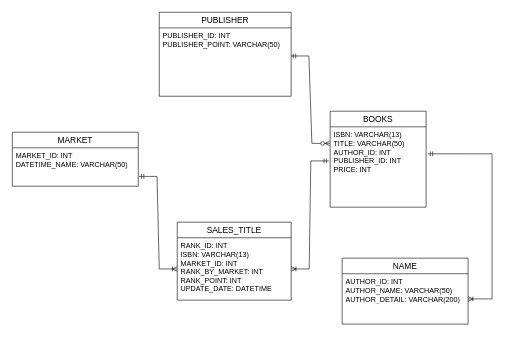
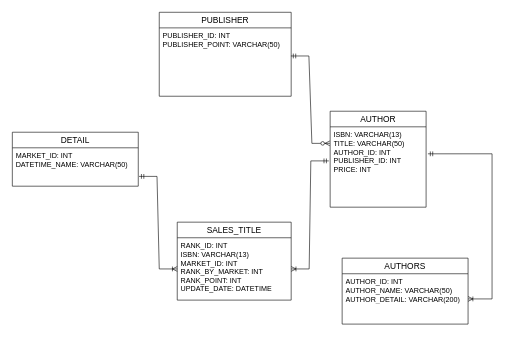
  <mxCell id="0" />
  <mxCell id="1" parent="0" />
- <mxCell id="2" value="MARKET" style="swimlane;fontStyle=0;childLayout=stackLayout;horizontal=1;startSize=26;horizontalStack=0;resizeParent=1;resizeParentMax=0;resizeLast=0;collapsible=1;marginBottom=0;align=center;fontSize=14;" vertex="1" parent="1"><mxGeometry x="20" y="220" width="210" height="90" as="geometry" /></mxCell>
+ <mxCell id="2" value="DETAIL" style="swimlane;fontStyle=0;childLayout=stackLayout;horizontal=1;startSize=26;horizontalStack=0;resizeParent=1;resizeParentMax=0;resizeLast=0;collapsible=1;marginBottom=0;align=center;fontSize=14;" vertex="1" parent="1"><mxGeometry x="20" y="220" width="210" height="90" as="geometry" /></mxCell>
  <mxCell id="3" value="MARKET_ID: INT&lt;br&gt;DATETIME_NAME: VARCHAR(50)" style="text;strokeColor=none;fillColor=none;spacingLeft=4;spacingRight=4;overflow=hidden;rotatable=0;points=[[0,0.5],[1,0.5]];portConstraint=eastwest;fontSize=12;whiteSpace=wrap;html=1;" vertex="1" parent="2"><mxGeometry y="26" width="210" height="64" as="geometry" /></mxCell>
  <mxCell id="4" value="PUBLISHER" style="swimlane;fontStyle=0;childLayout=stackLayout;horizontal=1;startSize=26;horizontalStack=0;resizeParent=1;resizeParentMax=0;resizeLast=0;collapsible=1;marginBottom=0;align=center;fontSize=14;" vertex="1" parent="1"><mxGeometry x="265" y="20" width="220" height="140" as="geometry" /></mxCell>
  <mxCell id="5" value="PUBLISHER_ID: INT&lt;br&gt;PUBLISHER_POINT: VARCHAR(50)" style="text;strokeColor=none;fillColor=none;spacingLeft=4;spacingRight=4;overflow=hidden;rotatable=0;points=[[0,0.5],[1,0.5]];portConstraint=eastwest;fontSize=12;whiteSpace=wrap;html=1;" vertex="1" parent="4"><mxGeometry y="26" width="220" height="114" as="geometry" /></mxCell>
  <mxCell id="6" value="SALES_TITLE" style="swimlane;fontStyle=0;childLayout=stackLayout;horizontal=1;startSize=26;horizontalStack=0;resizeParent=1;resizeParentMax=0;resizeLast=0;collapsible=1;marginBottom=0;align=center;fontSize=14;" vertex="1" parent="1"><mxGeometry x="295" y="370" width="190" height="130" as="geometry" /></mxCell>
  <mxCell id="7" value="RANK_ID: INT&lt;br&gt;ISBN: VARCHAR(13)&lt;br&gt;MARKET_ID: INT&lt;br&gt;RANK_BY_MARKET: INT&lt;br&gt;RANK_POINT: INT&lt;br&gt;UPDATE_DATE: DATETIME" style="text;strokeColor=none;fillColor=none;spacingLeft=4;spacingRight=4;overflow=hidden;rotatable=0;points=[[0,0.5],[1,0.5]];portConstraint=eastwest;fontSize=12;whiteSpace=wrap;html=1;" vertex="1" parent="6"><mxGeometry y="26" width="190" height="104" as="geometry" /></mxCell>
- <mxCell id="8" value="BOOKS" style="swimlane;fontStyle=0;childLayout=stackLayout;horizontal=1;startSize=26;horizontalStack=0;resizeParent=1;resizeParentMax=0;resizeLast=0;collapsible=1;marginBottom=0;align=center;fontSize=14;" vertex="1" parent="1"><mxGeometry x="550" y="185" width="160" height="160" as="geometry" /></mxCell>
+ <mxCell id="8" value="AUTHOR" style="swimlane;fontStyle=0;childLayout=stackLayout;horizontal=1;startSize=26;horizontalStack=0;resizeParent=1;resizeParentMax=0;resizeLast=0;collapsible=1;marginBottom=0;align=center;fontSize=14;" vertex="1" parent="1"><mxGeometry x="550" y="185" width="160" height="160" as="geometry" /></mxCell>
  <mxCell id="9" value="ISBN: VARCHAR(13)&lt;div&gt;TITLE: VARCHAR(50)&lt;/div&gt;&lt;div&gt;AUTHOR_ID: INT&lt;/div&gt;&lt;div&gt;PUBLISHER_ID: INT&lt;/div&gt;&lt;div&gt;PRICE: INT&lt;/div&gt;" style="text;strokeColor=none;fillColor=none;spacingLeft=4;spacingRight=4;overflow=hidden;rotatable=0;points=[[0,0.5],[1,0.5]];portConstraint=eastwest;fontSize=12;whiteSpace=wrap;html=1;" vertex="1" parent="8"><mxGeometry y="26" width="160" height="134" as="geometry" /></mxCell>
- <mxCell id="10" value="NAME" style="swimlane;fontStyle=0;childLayout=stackLayout;horizontal=1;startSize=26;horizontalStack=0;resizeParent=1;resizeParentMax=0;resizeLast=0;collapsible=1;marginBottom=0;align=center;fontSize=14;" vertex="1" parent="1"><mxGeometry x="570" y="430" width="210" height="110" as="geometry" /></mxCell>
+ <mxCell id="10" value="AUTHORS" style="swimlane;fontStyle=0;childLayout=stackLayout;horizontal=1;startSize=26;horizontalStack=0;resizeParent=1;resizeParentMax=0;resizeLast=0;collapsible=1;marginBottom=0;align=center;fontSize=14;" vertex="1" parent="1"><mxGeometry x="570" y="430" width="210" height="110" as="geometry" /></mxCell>
  <mxCell id="11" value="AUTHOR_ID: INT&lt;br&gt;AUTHOR_NAME: VARCHAR(50)&lt;div&gt;AUTHOR_DETAIL: VARCHAR(200)&lt;/div&gt;" style="text;strokeColor=none;fillColor=none;spacingLeft=4;spacingRight=4;overflow=hidden;rotatable=0;points=[[0,0.5],[1,0.5]];portConstraint=eastwest;fontSize=12;whiteSpace=wrap;html=1;" vertex="1" parent="10"><mxGeometry y="26" width="210" height="84" as="geometry" /></mxCell>
  <mxCell id="12" value="" style="edgeStyle=entityRelationEdgeStyle;fontSize=12;html=1;endArrow=ERoneToMany;startArrow=ERmandOne;rounded=0;exitX=1.006;exitY=0.745;exitDx=0;exitDy=0;exitPerimeter=0;entryX=0;entryY=0.5;entryDx=0;entryDy=0;" edge="1" parent="1" source="3" target="7"><mxGeometry width="100" height="100" relative="1" as="geometry"><mxPoint x="470" y="430" as="sourcePoint" /><mxPoint x="570" y="330" as="targetPoint" /></mxGeometry></mxCell>
  <mxCell id="13" value="" style="edgeStyle=entityRelationEdgeStyle;fontSize=12;html=1;endArrow=ERzeroToMany;startArrow=ERmandOne;rounded=0;entryX=-0.003;entryY=0.206;entryDx=0;entryDy=0;entryPerimeter=0;exitX=0.998;exitY=0.411;exitDx=0;exitDy=0;exitPerimeter=0;" edge="1" parent="1" source="5" target="9"><mxGeometry width="100" height="100" relative="1" as="geometry"><mxPoint x="470" y="430" as="sourcePoint" /><mxPoint x="570" y="330" as="targetPoint" /></mxGeometry></mxCell>
  <mxCell id="14" value="" style="edgeStyle=entityRelationEdgeStyle;fontSize=12;html=1;endArrow=ERoneToMany;startArrow=ERmandOne;rounded=0;entryX=1;entryY=0.5;entryDx=0;entryDy=0;exitX=-0.014;exitY=0.424;exitDx=0;exitDy=0;exitPerimeter=0;" edge="1" parent="1" source="9" target="7"><mxGeometry width="100" height="100" relative="1" as="geometry"><mxPoint x="640" y="210" as="sourcePoint" /><mxPoint x="570" y="330" as="targetPoint" /></mxGeometry></mxCell>
  <mxCell id="15" value="" style="edgeStyle=orthogonalEdgeStyle;fontSize=12;html=1;endArrow=ERoneToMany;startArrow=ERmandOne;rounded=0;exitX=1.019;exitY=0.336;exitDx=0;exitDy=0;exitPerimeter=0;entryX=1;entryY=0.5;entryDx=0;entryDy=0;" edge="1" parent="1" source="9" target="11"><mxGeometry width="100" height="100" relative="1" as="geometry"><mxPoint x="480" y="630" as="sourcePoint" /><mxPoint x="840" y="370" as="targetPoint" /><Array as="points"><mxPoint x="820" y="256" /><mxPoint x="820" y="498" /></Array></mxGeometry></mxCell>
